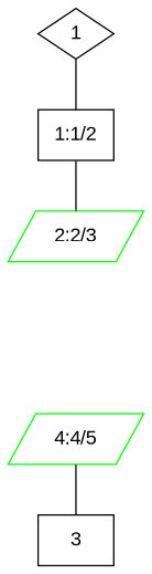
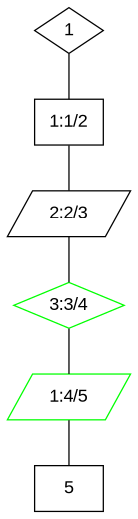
  graph {
    fontname="Liberation Sans"
    node [color=black fontname="Liberation Sans" shape=diamond]
    edge [fontname="Liberation Sans"]
    n1 [label=1]
    n2 [label="1:1/2" shape=box]
-   n3 [color=green label="2:2/3" shape=parallelogram]
-   n5 [color=green label="4:4/5" shape=parallelogram]
-   n6 [label=3 shape=box]
+   n3 [label="2:2/3" shape=parallelogram]
+   n4 [color=green label="3:3/4"]
+   n5 [color=green label="1:4/5" shape=parallelogram]
+   n6 [label=5 shape=box]
    n1 -- n2
    n2 -- n3
+   n3 -- n4
+   n4 -- n5
    n5 -- n6
  }
